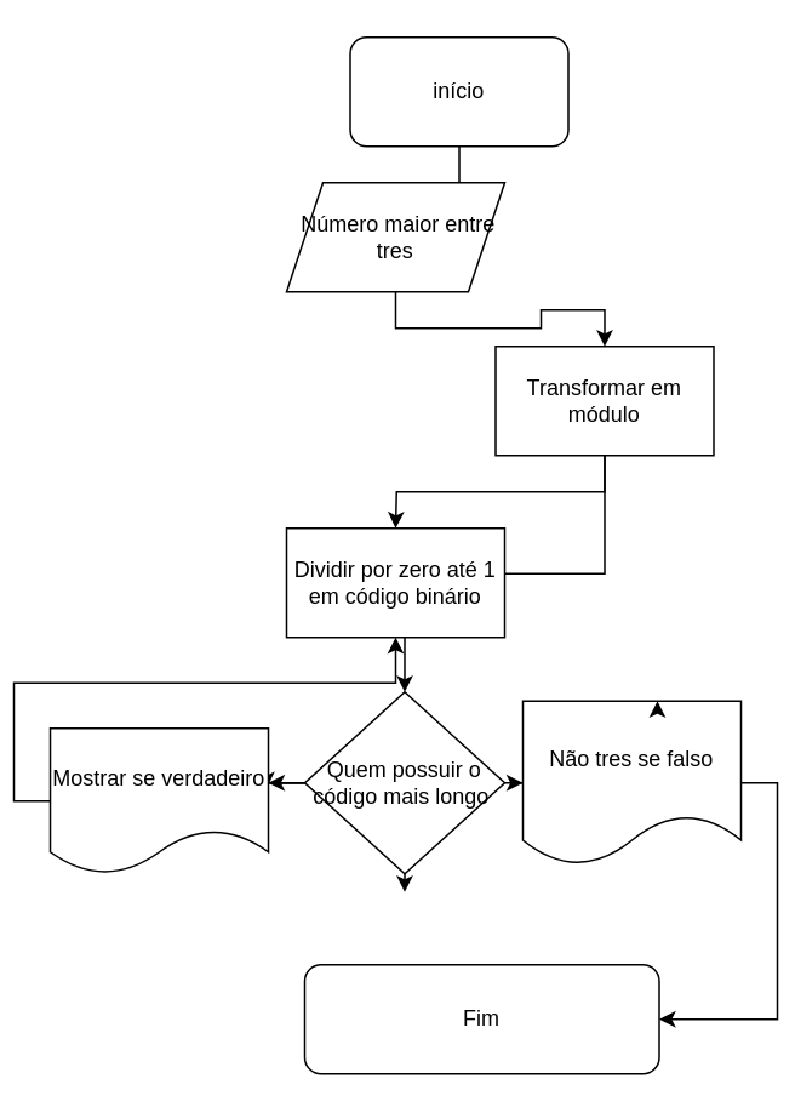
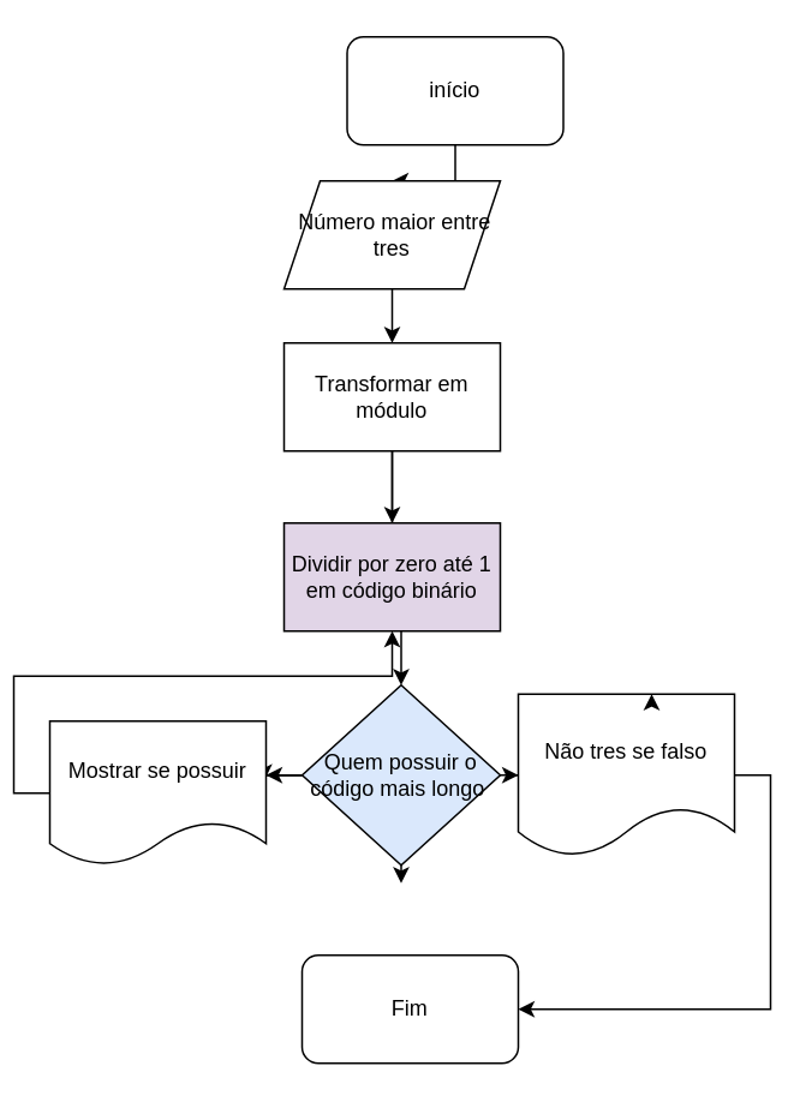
  <mxCell id="0" />
  <mxCell id="1" parent="0" />
- <mxCell id="2" style="edgeStyle=orthogonalEdgeStyle;rounded=0;orthogonalLoop=1;jettySize=auto;html=1;exitX=0.5;exitY=1;exitDx=0;exitDy=0;entryX=0.5;entryY=0;entryDx=0;entryDy=0;endArrow=none;" edge="1" parent="1" source="3" target="6"><mxGeometry relative="1" as="geometry" /></mxCell>
+ <mxCell id="2" style="edgeStyle=orthogonalEdgeStyle;rounded=0;orthogonalLoop=1;jettySize=auto;html=1;exitX=0.5;exitY=1;exitDx=0;exitDy=0;entryX=0.5;entryY=0;entryDx=0;entryDy=0;" edge="1" parent="1" source="3" target="6"><mxGeometry relative="1" as="geometry" /></mxCell>
  <mxCell id="3" value="início" style="rounded=1;whiteSpace=wrap;html=1;" vertex="1" parent="1"><mxGeometry x="185" y="20" width="120" height="60" as="geometry" /></mxCell>
  <mxCell id="4" style="edgeStyle=orthogonalEdgeStyle;rounded=0;orthogonalLoop=1;jettySize=auto;html=1;exitX=0.5;exitY=0;exitDx=0;exitDy=0;" edge="1" parent="1" source="6"><mxGeometry relative="1" as="geometry"><mxPoint x="210" y="120" as="targetPoint" /></mxGeometry></mxCell>
  <mxCell id="5" style="edgeStyle=orthogonalEdgeStyle;rounded=0;orthogonalLoop=1;jettySize=auto;html=1;exitX=0.5;exitY=1;exitDx=0;exitDy=0;entryX=0.5;entryY=0;entryDx=0;entryDy=0;" edge="1" parent="1" source="6" target="9"><mxGeometry relative="1" as="geometry" /></mxCell>
  <mxCell id="6" value="&amp;nbsp;Número maior entre tres" style="shape=parallelogram;perimeter=parallelogramPerimeter;whiteSpace=wrap;html=1;fixedSize=1;" vertex="1" parent="1"><mxGeometry x="150" y="100" width="120" height="60" as="geometry" /></mxCell>
  <mxCell id="7" style="edgeStyle=orthogonalEdgeStyle;rounded=0;orthogonalLoop=1;jettySize=auto;html=1;exitX=0.5;exitY=1;exitDx=0;exitDy=0;entryX=0.5;entryY=0;entryDx=0;entryDy=0;" edge="1" parent="1" source="9" target="15"><mxGeometry relative="1" as="geometry" /></mxCell>
  <mxCell id="8" style="edgeStyle=orthogonalEdgeStyle;rounded=0;orthogonalLoop=1;jettySize=auto;html=1;exitX=0.5;exitY=1;exitDx=0;exitDy=0;" edge="1" parent="1" source="9"><mxGeometry relative="1" as="geometry"><mxPoint x="210" y="290" as="targetPoint" /></mxGeometry></mxCell>
- <mxCell id="9" value="Transformar em módulo" style="rounded=0;whiteSpace=wrap;html=1;" vertex="1" parent="1"><mxGeometry x="265" y="190" width="120" height="60" as="geometry" /></mxCell>
- <mxCell id="10" style="edgeStyle=orthogonalEdgeStyle;rounded=0;orthogonalLoop=1;jettySize=auto;html=1;exitX=1;exitY=0.5;exitDx=0;exitDy=0;dashed=1;" edge="1" parent="1" source="15" target="19"><mxGeometry relative="1" as="geometry" /></mxCell>
+ <mxCell id="9" value="Transformar em módulo" style="rounded=0;whiteSpace=wrap;html=1;" vertex="1" parent="1"><mxGeometry x="150" y="190" width="120" height="60" as="geometry" /></mxCell>
+ <mxCell id="10" style="edgeStyle=orthogonalEdgeStyle;rounded=0;orthogonalLoop=1;jettySize=auto;html=1;exitX=1;exitY=0.5;exitDx=0;exitDy=0;" edge="1" parent="1" source="15" target="19"><mxGeometry relative="1" as="geometry" /></mxCell>
  <mxCell id="11" style="edgeStyle=orthogonalEdgeStyle;rounded=0;orthogonalLoop=1;jettySize=auto;html=1;exitX=0;exitY=0.5;exitDx=0;exitDy=0;entryX=0.75;entryY=0.375;entryDx=0;entryDy=0;entryPerimeter=0;" edge="1" parent="1" source="15" target="21"><mxGeometry relative="1" as="geometry"><Array as="points"><mxPoint x="90" y="430" /><mxPoint x="90" y="430" /></Array></mxGeometry></mxCell>
  <mxCell id="12" style="edgeStyle=orthogonalEdgeStyle;rounded=0;orthogonalLoop=1;jettySize=auto;html=1;exitX=0;exitY=0.5;exitDx=0;exitDy=0;entryX=0.992;entryY=0.413;entryDx=0;entryDy=0;entryPerimeter=0;" edge="1" parent="1" source="15" target="21"><mxGeometry relative="1" as="geometry" /></mxCell>
  <mxCell id="13" style="edgeStyle=orthogonalEdgeStyle;rounded=0;orthogonalLoop=1;jettySize=auto;html=1;exitX=0;exitY=0.5;exitDx=0;exitDy=0;" edge="1" parent="1" source="21"><mxGeometry relative="1" as="geometry"><mxPoint x="90" y="430" as="targetPoint" /><Array as="points"><mxPoint x="130" y="430" /></Array></mxGeometry></mxCell>
  <mxCell id="14" style="edgeStyle=orthogonalEdgeStyle;rounded=0;orthogonalLoop=1;jettySize=auto;html=1;exitX=0.5;exitY=1;exitDx=0;exitDy=0;exitPerimeter=0;" edge="1" parent="1" source="15"><mxGeometry relative="1" as="geometry"><mxPoint x="215" y="490" as="targetPoint" /></mxGeometry></mxCell>
- <mxCell id="15" value="Quem possuir o código mais longo&amp;nbsp;" style="rhombus;whiteSpace=wrap;html=1;" vertex="1" parent="1"><mxGeometry x="160" y="380" width="110" height="100" as="geometry" /></mxCell>
+ <mxCell id="15" value="Quem possuir o código mais longo&amp;nbsp;" style="rhombus;whiteSpace=wrap;html=1;fillColor=#dae8fc;" vertex="1" parent="1"><mxGeometry x="160" y="380" width="110" height="100" as="geometry" /></mxCell>
  <mxCell id="16" style="edgeStyle=orthogonalEdgeStyle;rounded=0;orthogonalLoop=1;jettySize=auto;html=1;exitX=0.5;exitY=0;exitDx=0;exitDy=0;" edge="1" parent="1" source="15" target="15"><mxGeometry relative="1" as="geometry"><Array as="points"><mxPoint x="210" y="460" /></Array></mxGeometry></mxCell>
- <mxCell id="17" value="Dividir por zero até 1 em código binário" style="rounded=0;whiteSpace=wrap;html=1;" vertex="1" parent="1"><mxGeometry x="150" y="290" width="120" height="60" as="geometry" /></mxCell>
+ <mxCell id="17" value="Dividir por zero até 1 em código binário" style="rounded=0;whiteSpace=wrap;html=1;fillColor=#e1d5e7;" vertex="1" parent="1"><mxGeometry x="150" y="290" width="120" height="60" as="geometry" /></mxCell>
  <mxCell id="18" style="edgeStyle=orthogonalEdgeStyle;rounded=0;orthogonalLoop=1;jettySize=auto;html=1;exitX=1;exitY=0.5;exitDx=0;exitDy=0;entryX=1;entryY=0.5;entryDx=0;entryDy=0;" edge="1" parent="1" source="19" target="24"><mxGeometry relative="1" as="geometry" /></mxCell>
  <mxCell id="19" value="Não tres se falso" style="shape=document;whiteSpace=wrap;html=1;boundedLbl=1;" vertex="1" parent="1"><mxGeometry x="280" y="385" width="120" height="90" as="geometry" /></mxCell>
  <mxCell id="20" style="edgeStyle=orthogonalEdgeStyle;rounded=0;orthogonalLoop=1;jettySize=auto;html=1;exitX=0;exitY=0.5;exitDx=0;exitDy=0;" edge="1" parent="1" source="21" target="17"><mxGeometry relative="1" as="geometry" /></mxCell>
- <mxCell id="21" value="Mostrar se verdadeiro" style="shape=document;whiteSpace=wrap;html=1;boundedLbl=1;" vertex="1" parent="1"><mxGeometry x="20" y="400" width="120" height="80" as="geometry" /></mxCell>
+ <mxCell id="21" value="Mostrar se possuir" style="shape=document;whiteSpace=wrap;html=1;boundedLbl=1;" vertex="1" parent="1"><mxGeometry x="20" y="400" width="120" height="80" as="geometry" /></mxCell>
  <mxCell id="22" style="edgeStyle=orthogonalEdgeStyle;rounded=0;orthogonalLoop=1;jettySize=auto;html=1;exitX=0;exitY=0.5;exitDx=0;exitDy=0;" edge="1" parent="1" source="15" target="21"><mxGeometry relative="1" as="geometry"><mxPoint x="90" y="430" as="targetPoint" /><mxPoint x="160" y="430" as="sourcePoint" /><Array as="points"><mxPoint x="130" y="430" /></Array></mxGeometry></mxCell>
  <mxCell id="23" style="edgeStyle=orthogonalEdgeStyle;rounded=0;orthogonalLoop=1;jettySize=auto;html=1;" edge="1" parent="1" target="19"><mxGeometry relative="1" as="geometry"><mxPoint x="354" y="390" as="sourcePoint" /><Array as="points"><mxPoint x="360" y="390" /><mxPoint x="360" y="390" /></Array></mxGeometry></mxCell>
- <mxCell id="24" value="Fim" style="rounded=1;whiteSpace=wrap;html=1;" vertex="1" parent="1"><mxGeometry x="160" y="530" width="195" height="60" as="geometry" /></mxCell>
+ <mxCell id="24" value="Fim" style="rounded=1;whiteSpace=wrap;html=1;" vertex="1" parent="1"><mxGeometry x="160" y="530" width="120" height="60" as="geometry" /></mxCell>
